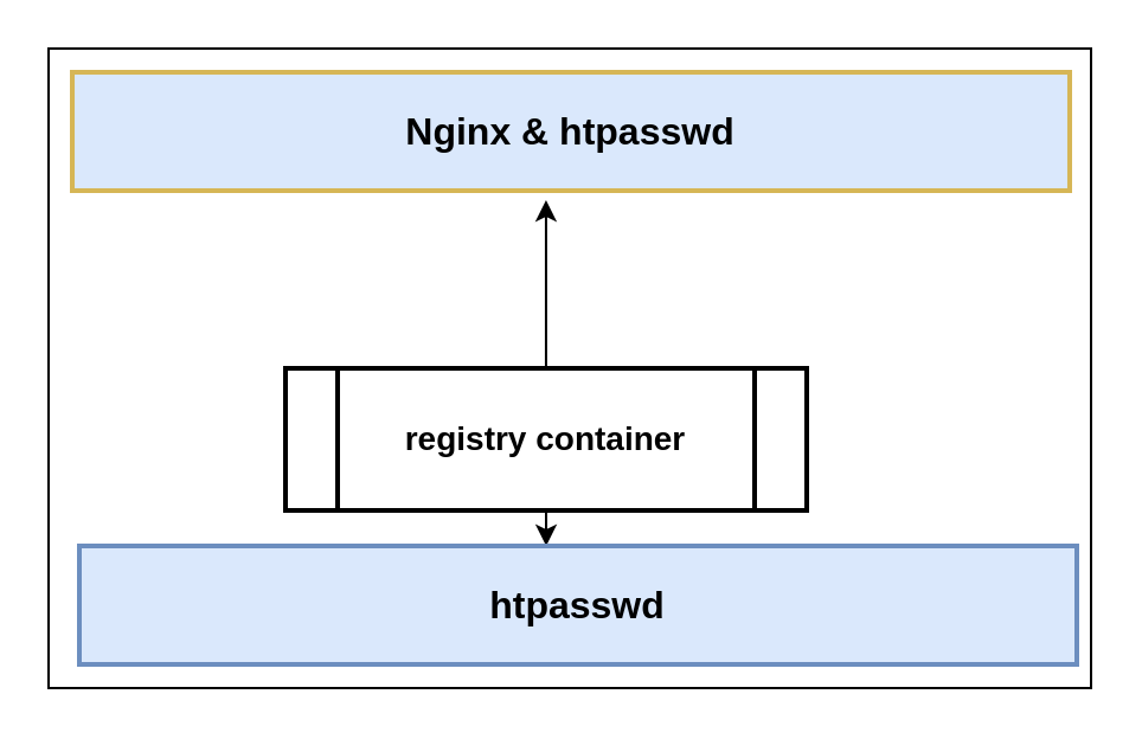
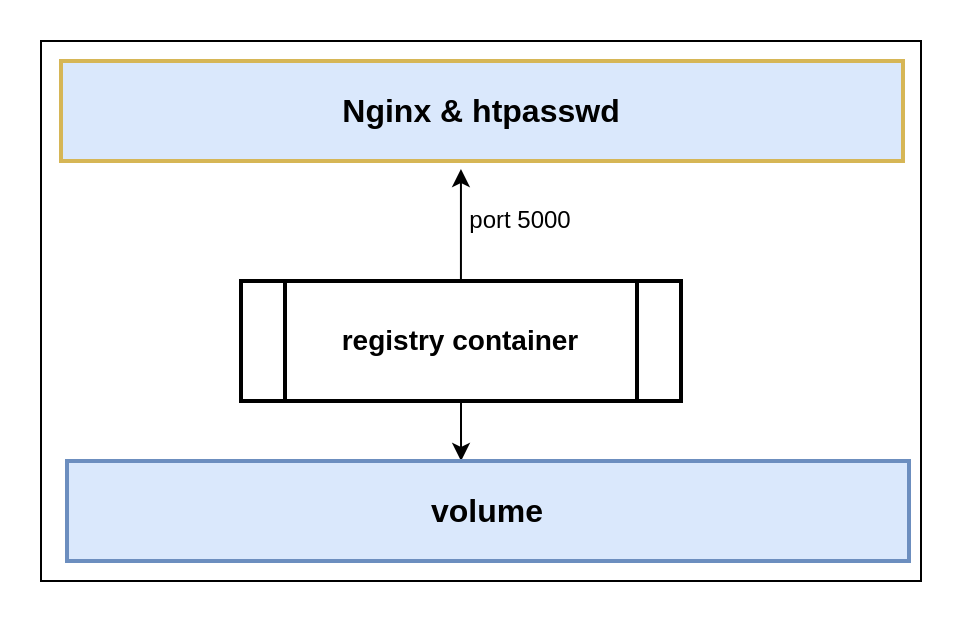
  <mxCell id="0" />
  <mxCell id="1" parent="0" />
  <mxCell id="2" style="edgeStyle=orthogonalEdgeStyle;rounded=0;orthogonalLoop=1;jettySize=auto;html=1;entryX=0.475;entryY=1.08;entryDx=0;entryDy=0;entryPerimeter=0;" edge="1" parent="1" source="4" target="5"><mxGeometry relative="1" as="geometry" /></mxCell>
  <mxCell id="3" style="edgeStyle=orthogonalEdgeStyle;rounded=0;orthogonalLoop=1;jettySize=auto;html=1;entryX=0.468;entryY=0;entryDx=0;entryDy=0;entryPerimeter=0;" edge="1" parent="1" source="4" target="7"><mxGeometry relative="1" as="geometry" /></mxCell>
- <mxCell id="4" value="&lt;font style=&quot;font-size: 14px&quot;&gt;&lt;b&gt;registry container&lt;/b&gt;&lt;/font&gt;" style="shape=process;whiteSpace=wrap;html=1;backgroundOutline=1;strokeWidth=2;" vertex="1" parent="1"><mxGeometry x="120" y="155" width="220" height="60" as="geometry" /></mxCell>
+ <mxCell id="4" value="&lt;font style=&quot;font-size: 14px&quot;&gt;&lt;b&gt;registry container&lt;/b&gt;&lt;/font&gt;" style="shape=process;whiteSpace=wrap;html=1;backgroundOutline=1;strokeWidth=2;" vertex="1" parent="1"><mxGeometry x="120" y="140" width="220" height="60" as="geometry" /></mxCell>
  <mxCell id="5" value="&lt;b&gt;&lt;font style=&quot;font-size: 16px&quot;&gt;Nginx &amp;amp; htpasswd&lt;/font&gt;&lt;/b&gt;" style="rounded=0;whiteSpace=wrap;html=1;strokeWidth=2;fillColor=#dae8fc;strokeColor=#d6b656;" vertex="1" parent="1"><mxGeometry x="30" y="30" width="421" height="50" as="geometry" /></mxCell>
- <mxCell id="7" value="&lt;span style=&quot;font-size: 16px&quot;&gt;&lt;b&gt;htpasswd&lt;/b&gt;&lt;/span&gt;" style="rounded=0;whiteSpace=wrap;html=1;strokeWidth=2;fillColor=#dae8fc;strokeColor=#6c8ebf;" vertex="1" parent="1"><mxGeometry x="33" y="230" width="421" height="50" as="geometry" /></mxCell>
+ <mxCell id="6" value="port 5000" style="rounded=0;whiteSpace=wrap;html=1;strokeWidth=2;fillColor=none;opacity=0;" vertex="1" parent="1"><mxGeometry x="200" y="80" width="120" height="60" as="geometry" /></mxCell>
+ <mxCell id="7" value="&lt;span style=&quot;font-size: 16px&quot;&gt;&lt;b&gt;volume&lt;/b&gt;&lt;/span&gt;" style="rounded=0;whiteSpace=wrap;html=1;strokeWidth=2;fillColor=#dae8fc;strokeColor=#6c8ebf;" vertex="1" parent="1"><mxGeometry x="33" y="230" width="421" height="50" as="geometry" /></mxCell>
  <mxCell id="8" value="" style="rounded=0;whiteSpace=wrap;html=1;strokeWidth=1;fillColor=none;" vertex="1" parent="1"><mxGeometry x="20" y="20" width="440" height="270" as="geometry" /></mxCell>
